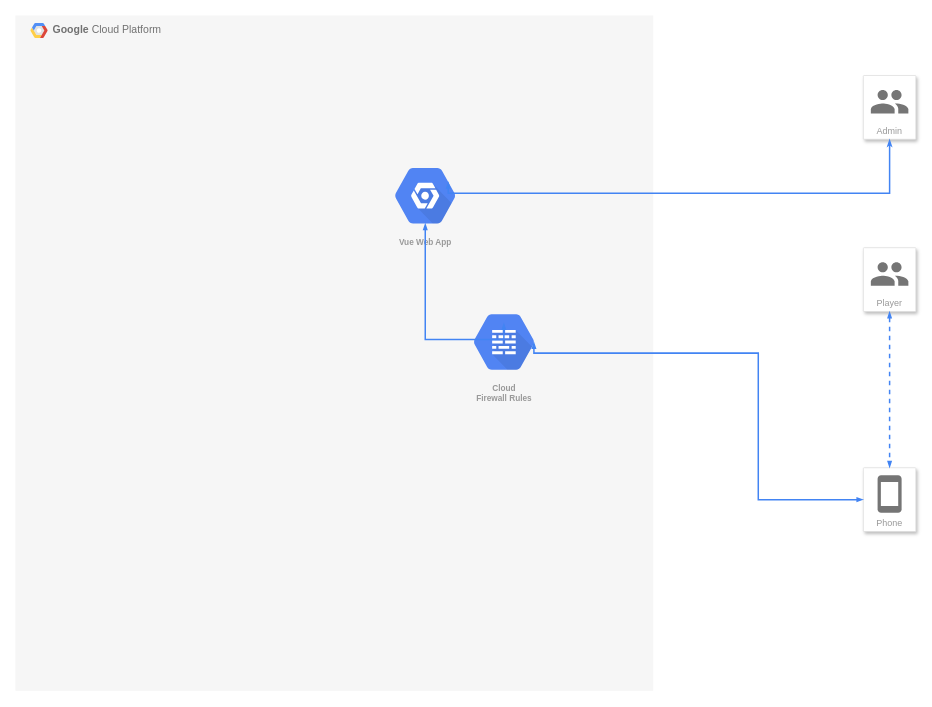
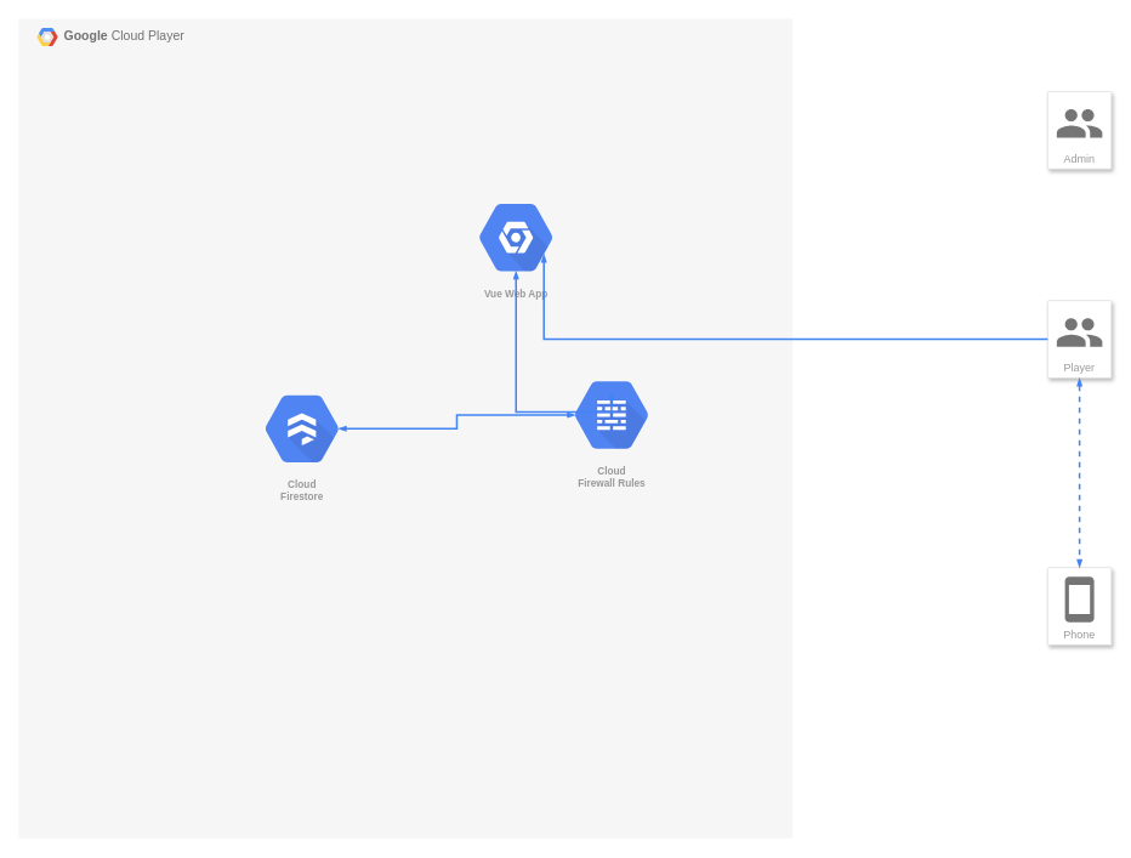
  <mxCell id="0" />
  <mxCell id="1" parent="0" />
- <mxCell id="2" value="&lt;b&gt;Google &lt;/b&gt;Cloud Platform" style="fillColor=#F6F6F6;strokeColor=none;shadow=0;gradientColor=none;fontSize=14;align=left;spacing=10;fontColor=#717171;9E9E9E;verticalAlign=top;spacingTop=-4;fontStyle=0;spacingLeft=40;html=1;" parent="1" vertex="1"><mxGeometry x="20" width="850" height="900" as="geometry" y="20" /></mxCell>
+ <mxCell id="2" value="&lt;b&gt;Google &lt;/b&gt;Cloud Player" style="fillColor=#F6F6F6;strokeColor=none;shadow=0;gradientColor=none;fontSize=14;align=left;spacing=10;fontColor=#717171;9E9E9E;verticalAlign=top;spacingTop=-4;fontStyle=0;spacingLeft=40;html=1;" parent="1" vertex="1"><mxGeometry x="20" width="850" height="900" as="geometry" y="20" /></mxCell>
  <mxCell id="3" value="" style="shape=mxgraph.gcp2.google_cloud_platform;fillColor=#F6F6F6;strokeColor=none;shadow=0;gradientColor=none;" parent="2" vertex="1"><mxGeometry width="23" height="20" relative="1" as="geometry"><mxPoint x="20" y="10" as="offset" /></mxGeometry></mxCell>
+ <mxCell id="4" value="Cloud&#10;Firestore" style="sketch=0;html=1;fillColor=#5184F3;strokeColor=none;verticalAlign=top;labelPosition=center;verticalLabelPosition=bottom;align=center;spacingTop=-6;fontSize=11;fontStyle=1;fontColor=#999999;shape=mxgraph.gcp2.hexIcon;prIcon=cloud_firestore" parent="2" vertex="1"><mxGeometry x="250" y="396" width="122.41" height="108.5" as="geometry" /></mxCell>
  <mxCell id="5" value="Cloud&#10;Firewall Rules" style="sketch=0;html=1;fillColor=#5184F3;strokeColor=none;verticalAlign=top;labelPosition=center;verticalLabelPosition=bottom;align=center;spacingTop=-6;fontSize=11;fontStyle=1;fontColor=#999999;shape=mxgraph.gcp2.hexIcon;prIcon=cloud_firewall_rules" parent="2" vertex="1"><mxGeometry x="590" y="381" width="122.41" height="108.5" as="geometry" /></mxCell>
  <mxCell id="6" value="Vue Web App" style="sketch=0;html=1;fillColor=#5184F3;strokeColor=none;verticalAlign=top;labelPosition=center;verticalLabelPosition=bottom;align=center;spacingTop=-6;fontSize=11;fontStyle=1;fontColor=#999999;shape=mxgraph.gcp2.hexIcon;prIcon=placeholder" parent="2" vertex="1"><mxGeometry x="485" y="186" width="122.41" height="108.5" as="geometry" /></mxCell>
  <mxCell id="7" value="" style="edgeStyle=orthogonalEdgeStyle;fontSize=12;html=1;endArrow=blockThin;endFill=1;rounded=0;strokeWidth=2;endSize=4;startSize=4;dashed=0;strokeColor=#4284F3;exitX=0.5;exitY=0.84;exitDx=0;exitDy=0;exitPerimeter=0;startArrow=blockThin;startFill=1;" parent="2" source="6" edge="1"><mxGeometry width="100" relative="1" as="geometry"><mxPoint x="790" y="440" as="sourcePoint" /><mxPoint x="651" y="410" as="targetPoint" /><Array as="points"><mxPoint x="651" y="432" /></Array></mxGeometry></mxCell>
+ <mxCell id="8" value="" style="edgeStyle=orthogonalEdgeStyle;fontSize=12;html=1;endArrow=blockThin;endFill=1;rounded=0;strokeWidth=2;endSize=4;startSize=4;dashed=0;strokeColor=#4284F3;entryX=0.825;entryY=0.5;entryDx=0;entryDy=0;entryPerimeter=0;exitX=0.175;exitY=0.5;exitDx=0;exitDy=0;exitPerimeter=0;startArrow=blockThin;startFill=1;" parent="2" source="5" target="4" edge="1"><mxGeometry width="100" relative="1" as="geometry"><mxPoint x="790" y="440" as="sourcePoint" /><mxPoint x="890" y="440" as="targetPoint" /></mxGeometry></mxCell>
  <mxCell id="9" value="Phone" style="strokeColor=#dddddd;shadow=1;strokeWidth=1;rounded=1;absoluteArcSize=1;arcSize=2;labelPosition=center;verticalLabelPosition=middle;align=center;verticalAlign=bottom;spacingLeft=0;fontColor=#999999;fontSize=12;whiteSpace=wrap;spacingBottom=2;" parent="1" vertex="1"><mxGeometry x="1150" y="622.75" width="70" height="85" as="geometry" /></mxCell>
  <mxCell id="10" value="" style="sketch=0;dashed=0;connectable=0;html=1;fillColor=#757575;strokeColor=none;shape=mxgraph.gcp2.phone;part=1;" parent="9" vertex="1"><mxGeometry x="0.5" width="32" height="50" relative="1" as="geometry"><mxPoint x="-16" y="10" as="offset" /></mxGeometry></mxCell>
  <mxCell id="11" value="Player" style="strokeColor=#dddddd;shadow=1;strokeWidth=1;rounded=1;absoluteArcSize=1;arcSize=2;labelPosition=center;verticalLabelPosition=middle;align=center;verticalAlign=bottom;spacingLeft=0;fontColor=#999999;fontSize=12;whiteSpace=wrap;spacingBottom=2;" parent="1" vertex="1"><mxGeometry x="1150" y="329.5" width="70" height="85" as="geometry" /></mxCell>
  <mxCell id="12" value="" style="sketch=0;dashed=0;connectable=0;html=1;fillColor=#757575;strokeColor=none;shape=mxgraph.gcp2.users;part=1;" parent="11" vertex="1"><mxGeometry x="0.5" width="50" height="31.5" relative="1" as="geometry"><mxPoint x="-25" y="19.25" as="offset" /></mxGeometry></mxCell>
- <mxCell id="13" value="" style="edgeStyle=orthogonalEdgeStyle;fontSize=12;html=1;endArrow=blockThin;endFill=1;rounded=0;strokeWidth=2;endSize=4;startSize=4;dashed=0;strokeColor=#4284F3;entryX=0.825;entryY=0.5;entryDx=0;entryDy=0;entryPerimeter=0;exitX=0;exitY=0.5;exitDx=0;exitDy=0;startArrow=blockThin;startFill=1;" parent="1" source="9" target="5" edge="1"><mxGeometry width="100" relative="1" as="geometry"><mxPoint x="810" y="460" as="sourcePoint" /><mxPoint x="710.988" y="665.25" as="targetPoint" /><Array as="points"><mxPoint x="1010" y="665" /><mxPoint x="1010" y="470" /></Array></mxGeometry></mxCell>
+ <mxCell id="14" value="" style="edgeStyle=orthogonalEdgeStyle;fontSize=12;html=1;endArrow=blockThin;endFill=1;rounded=0;strokeWidth=2;endSize=4;startSize=4;dashed=0;strokeColor=#4284F3;entryX=0.75;entryY=0.67;entryDx=0;entryDy=0;entryPerimeter=0;exitX=0;exitY=0.5;exitDx=0;exitDy=0;" parent="1" source="11" target="6" edge="1"><mxGeometry width="100" relative="1" as="geometry"><mxPoint x="810" y="460" as="sourcePoint" /><mxPoint x="910" y="460" as="targetPoint" /></mxGeometry></mxCell>
  <mxCell id="15" value="" style="edgeStyle=orthogonalEdgeStyle;fontSize=12;html=1;endArrow=blockThin;endFill=1;rounded=0;strokeWidth=2;endSize=4;startSize=4;dashed=1;strokeColor=#4284F3;entryX=0.5;entryY=0;entryDx=0;entryDy=0;exitX=0.5;exitY=1;exitDx=0;exitDy=0;startArrow=blockThin;startFill=1;" parent="1" source="11" target="9" edge="1"><mxGeometry width="100" relative="1" as="geometry"><mxPoint x="810" y="460" as="sourcePoint" /><mxPoint x="910" y="460" as="targetPoint" /></mxGeometry></mxCell>
  <mxCell id="16" value="Admin" style="strokeColor=#dddddd;shadow=1;strokeWidth=1;rounded=1;absoluteArcSize=1;arcSize=2;labelPosition=center;verticalLabelPosition=middle;align=center;verticalAlign=bottom;spacingLeft=0;fontColor=#999999;fontSize=12;whiteSpace=wrap;spacingBottom=2;" parent="1" vertex="1"><mxGeometry x="1150" y="100" width="70" height="85" as="geometry" /></mxCell>
  <mxCell id="17" value="" style="sketch=0;dashed=0;connectable=0;html=1;fillColor=#757575;strokeColor=none;shape=mxgraph.gcp2.users;part=1;" parent="16" vertex="1"><mxGeometry x="0.5" width="50" height="31.5" relative="1" as="geometry"><mxPoint x="-25" y="19.25" as="offset" /></mxGeometry></mxCell>
- <mxCell id="18" value="" style="edgeStyle=orthogonalEdgeStyle;fontSize=12;html=1;endArrow=blockThin;endFill=1;rounded=0;strokeWidth=2;endSize=4;startSize=4;dashed=0;strokeColor=#4284F3;entryX=0.75;entryY=0.33;entryDx=0;entryDy=0;entryPerimeter=0;exitX=0.5;exitY=1;exitDx=0;exitDy=0;startArrow=classicThin;startFill=1;" parent="1" source="16" target="6" edge="1"><mxGeometry width="100" relative="1" as="geometry"><mxPoint x="810" y="460" as="sourcePoint" /><mxPoint x="910" y="460" as="targetPoint" /><Array as="points"><mxPoint x="1185" y="257" /></Array></mxGeometry></mxCell>
